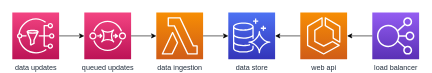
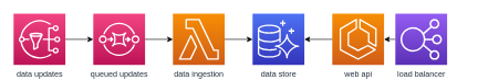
  <mxCell id="0" />
  <mxCell id="1" parent="0" />
  <mxCell id="2" value="data updates" style="outlineConnect=0;fontColor=#232F3E;gradientColor=#F34482;gradientDirection=north;fillColor=#BC1356;strokeColor=#ffffff;dashed=0;verticalLabelPosition=bottom;verticalAlign=top;align=center;html=1;fontSize=12;fontStyle=0;aspect=fixed;shape=mxgraph.aws4.resourceIcon;resIcon=mxgraph.aws4.sns;" vertex="1" parent="1"><mxGeometry x="20" y="20" width="78" height="78" as="geometry" /></mxCell>
  <mxCell id="3" value="queued updates" style="outlineConnect=0;fontColor=#232F3E;gradientColor=#F34482;gradientDirection=north;fillColor=#BC1356;strokeColor=#ffffff;dashed=0;verticalLabelPosition=bottom;verticalAlign=top;align=center;html=1;fontSize=12;fontStyle=0;aspect=fixed;shape=mxgraph.aws4.resourceIcon;resIcon=mxgraph.aws4.sqs;" vertex="1" parent="1"><mxGeometry x="140" y="20" width="78" height="78" as="geometry" /></mxCell>
  <mxCell id="4" value="data ingestion" style="outlineConnect=0;fontColor=#232F3E;gradientColor=#F78E04;gradientDirection=north;fillColor=#D05C17;strokeColor=#ffffff;dashed=0;verticalLabelPosition=bottom;verticalAlign=top;align=center;html=1;fontSize=12;fontStyle=0;aspect=fixed;shape=mxgraph.aws4.resourceIcon;resIcon=mxgraph.aws4.lambda;" vertex="1" parent="1"><mxGeometry x="260" y="20" width="78" height="78" as="geometry" /></mxCell>
  <mxCell id="5" value="data store" style="outlineConnect=0;fontColor=#232F3E;gradientColor=#4D72F3;gradientDirection=north;fillColor=#3334B9;strokeColor=#ffffff;dashed=0;verticalLabelPosition=bottom;verticalAlign=top;align=center;html=1;fontSize=12;fontStyle=0;aspect=fixed;shape=mxgraph.aws4.resourceIcon;resIcon=mxgraph.aws4.aurora;" vertex="1" parent="1"><mxGeometry x="380" y="20" width="78" height="78" as="geometry" /></mxCell>
  <mxCell id="6" value="web api" style="outlineConnect=0;fontColor=#232F3E;gradientColor=#F78E04;gradientDirection=north;fillColor=#D05C17;strokeColor=#ffffff;dashed=0;verticalLabelPosition=bottom;verticalAlign=top;align=center;html=1;fontSize=12;fontStyle=0;aspect=fixed;shape=mxgraph.aws4.resourceIcon;resIcon=mxgraph.aws4.ecs;" vertex="1" parent="1"><mxGeometry x="500" y="20" width="78" height="78" as="geometry" /></mxCell>
- <mxCell id="7" value="load balancer" style="outlineConnect=0;fontColor=#232F3E;gradientColor=#945DF2;gradientDirection=north;fillColor=#5A30B5;strokeColor=#ffffff;dashed=0;verticalLabelPosition=bottom;verticalAlign=top;align=center;html=1;fontSize=12;fontStyle=0;aspect=fixed;shape=mxgraph.aws4.resourceIcon;resIcon=mxgraph.aws4.elastic_load_balancing;" vertex="1" parent="1"><mxGeometry x="620" y="20" width="78" height="78" as="geometry" /></mxCell>
+ <mxCell id="7" value="load balancer" style="outlineConnect=0;fontColor=#232F3E;gradientColor=#945DF2;gradientDirection=north;fillColor=#5A30B5;strokeColor=#ffffff;dashed=0;verticalLabelPosition=bottom;verticalAlign=top;align=center;html=1;fontSize=12;fontStyle=0;aspect=fixed;shape=mxgraph.aws4.resourceIcon;resIcon=mxgraph.aws4.elastic_load_balancing;" vertex="1" parent="1"><mxGeometry x="595" y="20" width="78" height="78" as="geometry" /></mxCell>
  <mxCell id="8" value="" style="endArrow=classic;html=1;" edge="1" parent="1" source="2" target="3"><mxGeometry width="50" height="50" relative="1" as="geometry"><mxPoint x="20" y="190" as="sourcePoint" /><mxPoint x="70" y="140" as="targetPoint" /></mxGeometry></mxCell>
  <mxCell id="9" value="" style="endArrow=classic;html=1;" edge="1" parent="1" source="3" target="4"><mxGeometry width="50" height="50" relative="1" as="geometry"><mxPoint x="180" y="300" as="sourcePoint" /><mxPoint x="230" y="250" as="targetPoint" /></mxGeometry></mxCell>
  <mxCell id="10" value="" style="endArrow=classic;html=1;" edge="1" parent="1" source="4" target="5"><mxGeometry width="50" height="50" relative="1" as="geometry"><mxPoint x="240" y="270" as="sourcePoint" /><mxPoint x="290" y="220" as="targetPoint" /></mxGeometry></mxCell>
  <mxCell id="11" value="" style="endArrow=classic;html=1;" edge="1" parent="1" source="6" target="5"><mxGeometry width="50" height="50" relative="1" as="geometry"><mxPoint x="390" y="270" as="sourcePoint" /><mxPoint x="440" y="220" as="targetPoint" /></mxGeometry></mxCell>
  <mxCell id="12" value="" style="endArrow=classic;html=1;" edge="1" parent="1" source="7" target="6"><mxGeometry width="50" height="50" relative="1" as="geometry"><mxPoint x="580" y="250" as="sourcePoint" /><mxPoint x="630" y="200" as="targetPoint" /></mxGeometry></mxCell>
